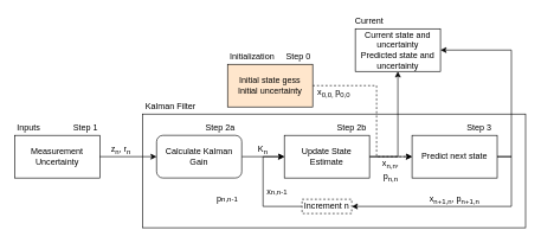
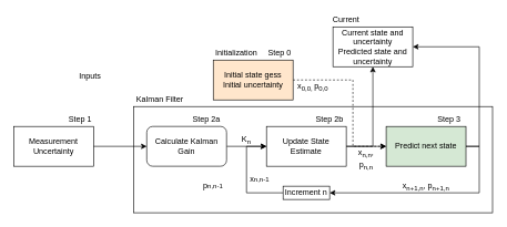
  <mxCell id="0" />
  <mxCell id="1" parent="0" />
  <mxCell id="2" value="Measurement&lt;br&gt;Uncertainty" style="rounded=0;whiteSpace=wrap;html=1;" vertex="1" parent="1"><mxGeometry x="20" y="190" width="120" height="60" as="geometry" /></mxCell>
- <mxCell id="3" value="Inputs" style="text;html=1;strokeColor=none;fillColor=none;align=center;verticalAlign=middle;whiteSpace=wrap;rounded=0;" vertex="1" parent="1"><mxGeometry x="20" y="170" width="40" height="20" as="geometry" /></mxCell>
+ <mxCell id="3" value="Inputs" style="text;html=1;strokeColor=none;fillColor=none;align=center;verticalAlign=middle;whiteSpace=wrap;rounded=0;" vertex="1" parent="1"><mxGeometry x="115" y="105" width="40" height="20" as="geometry" /></mxCell>
  <mxCell id="4" value="Step 1" style="text;html=1;strokeColor=none;fillColor=none;align=center;verticalAlign=middle;whiteSpace=wrap;rounded=0;" vertex="1" parent="1"><mxGeometry x="100" y="170" width="40" height="20" as="geometry" /></mxCell>
  <mxCell id="5" value="" style="rounded=0;whiteSpace=wrap;html=1;" vertex="1" parent="1"><mxGeometry x="200" y="160" width="540" height="160" as="geometry" /></mxCell>
  <mxCell id="6" style="edgeStyle=orthogonalEdgeStyle;rounded=0;orthogonalLoop=1;jettySize=auto;html=1;entryX=0;entryY=0.5;entryDx=0;entryDy=0;" edge="1" parent="1" source="7" target="11"><mxGeometry relative="1" as="geometry" /></mxCell>
  <mxCell id="7" value="Calculate Kalman Gain" style="whiteSpace=wrap;html=1;rounded=1;" vertex="1" parent="1"><mxGeometry x="220" y="190" width="120" height="60" as="geometry" /></mxCell>
  <mxCell id="8" value="Step 2a" style="text;html=1;strokeColor=none;fillColor=none;align=center;verticalAlign=middle;whiteSpace=wrap;rounded=0;" vertex="1" parent="1"><mxGeometry x="280" y="170" width="60" height="20" as="geometry" /></mxCell>
  <mxCell id="9" style="edgeStyle=orthogonalEdgeStyle;rounded=0;orthogonalLoop=1;jettySize=auto;html=1;exitX=1;exitY=0.5;exitDx=0;exitDy=0;entryX=0;entryY=0.5;entryDx=0;entryDy=0;" edge="1" parent="1" source="11" target="16"><mxGeometry relative="1" as="geometry" /></mxCell>
  <mxCell id="10" style="edgeStyle=orthogonalEdgeStyle;rounded=0;orthogonalLoop=1;jettySize=auto;html=1;exitX=1;exitY=0.5;exitDx=0;exitDy=0;entryX=0.5;entryY=1;entryDx=0;entryDy=0;" edge="1" parent="1" source="11" target="23"><mxGeometry relative="1" as="geometry" /></mxCell>
  <mxCell id="11" value="Update State Estimate" style="rounded=0;whiteSpace=wrap;html=1;" vertex="1" parent="1"><mxGeometry x="400" y="190" width="120" height="60" as="geometry" /></mxCell>
  <mxCell id="12" value="Step 2b" style="text;html=1;strokeColor=none;fillColor=none;align=center;verticalAlign=middle;whiteSpace=wrap;rounded=0;" vertex="1" parent="1"><mxGeometry x="470" y="170" width="50" height="20" as="geometry" /></mxCell>
  <mxCell id="13" value="K&lt;sub&gt;n&lt;/sub&gt;" style="text;html=1;strokeColor=none;fillColor=none;align=center;verticalAlign=middle;whiteSpace=wrap;rounded=0;" vertex="1" parent="1"><mxGeometry x="350" y="200" width="40" height="20" as="geometry" /></mxCell>
  <mxCell id="14" style="edgeStyle=orthogonalEdgeStyle;rounded=0;orthogonalLoop=1;jettySize=auto;html=1;exitX=1;exitY=0.5;exitDx=0;exitDy=0;entryX=1;entryY=0.5;entryDx=0;entryDy=0;" edge="1" parent="1" source="16" target="19"><mxGeometry relative="1" as="geometry" /></mxCell>
  <mxCell id="15" style="edgeStyle=orthogonalEdgeStyle;rounded=0;orthogonalLoop=1;jettySize=auto;html=1;exitX=1;exitY=0.5;exitDx=0;exitDy=0;entryX=1;entryY=0.5;entryDx=0;entryDy=0;" edge="1" parent="1" source="16" target="23"><mxGeometry relative="1" as="geometry" /></mxCell>
- <mxCell id="16" value="Predict next state" style="rounded=0;whiteSpace=wrap;html=1;" vertex="1" parent="1"><mxGeometry x="580" y="190" width="120" height="60" as="geometry" /></mxCell>
+ <mxCell id="16" value="Predict next state" style="rounded=0;whiteSpace=wrap;html=1;fillColor=#d5e8d4;" vertex="1" parent="1"><mxGeometry x="580" y="190" width="120" height="60" as="geometry" /></mxCell>
  <mxCell id="17" value="x&lt;sub&gt;n,n&lt;/sub&gt;, p&lt;sub&gt;n,n&lt;/sub&gt;" style="text;html=1;strokeColor=none;fillColor=none;align=center;verticalAlign=middle;whiteSpace=wrap;rounded=0;" vertex="1" parent="1"><mxGeometry x="530" y="230" width="40" height="20" as="geometry" /></mxCell>
  <mxCell id="18" style="edgeStyle=orthogonalEdgeStyle;rounded=0;orthogonalLoop=1;jettySize=auto;html=1;exitX=0;exitY=0.5;exitDx=0;exitDy=0;entryX=0;entryY=0.5;entryDx=0;entryDy=0;" edge="1" parent="1" source="19" target="11"><mxGeometry relative="1" as="geometry"><Array as="points"><mxPoint x="370" y="290" /><mxPoint x="370" y="220" /></Array></mxGeometry></mxCell>
- <mxCell id="19" value="Increment n" style="rounded=0;whiteSpace=wrap;html=1;dashed=1;" vertex="1" parent="1"><mxGeometry x="425" y="280" width="70" height="20" as="geometry" /></mxCell>
+ <mxCell id="19" value="Increment n" style="rounded=0;whiteSpace=wrap;html=1;" vertex="1" parent="1"><mxGeometry x="425" y="280" width="70" height="20" as="geometry" /></mxCell>
  <mxCell id="20" value="x&lt;sub&gt;n+1,n&lt;/sub&gt;, p&lt;sub&gt;n+1,n&lt;/sub&gt;" style="text;html=1;strokeColor=none;fillColor=none;align=center;verticalAlign=middle;whiteSpace=wrap;rounded=0;" vertex="1" parent="1"><mxGeometry x="600" y="270" width="80" height="20" as="geometry" /></mxCell>
  <mxCell id="21" value="x&lt;span style=&quot;font-size: 10px&quot;&gt;n,n-1&lt;/span&gt;" style="text;html=1;strokeColor=none;fillColor=none;align=center;verticalAlign=middle;whiteSpace=wrap;rounded=0;" vertex="1" parent="1"><mxGeometry x="370" y="260" width="40" height="20" as="geometry" /></mxCell>
  <mxCell id="22" value="p&lt;span style=&quot;font-size: 10px&quot;&gt;n,n-1&lt;/span&gt;" style="text;html=1;strokeColor=none;fillColor=none;align=center;verticalAlign=middle;whiteSpace=wrap;rounded=0;" vertex="1" parent="1"><mxGeometry x="300" y="270" width="40" height="20" as="geometry" /></mxCell>
  <mxCell id="23" value="Current state and uncertainty&lt;br&gt;Predicted state and uncertainty" style="rounded=0;whiteSpace=wrap;html=1;" vertex="1" parent="1"><mxGeometry x="500" y="40" width="120" height="60" as="geometry" /></mxCell>
  <mxCell id="24" value="Step 3" style="text;html=1;strokeColor=none;fillColor=none;align=center;verticalAlign=middle;whiteSpace=wrap;rounded=0;" vertex="1" parent="1"><mxGeometry x="650" y="170" width="50" height="20" as="geometry" /></mxCell>
  <mxCell id="25" value="Current" style="text;html=1;strokeColor=none;fillColor=none;align=center;verticalAlign=middle;whiteSpace=wrap;rounded=0;" vertex="1" parent="1"><mxGeometry x="500" y="20" width="40" height="20" as="geometry" /></mxCell>
  <mxCell id="26" style="edgeStyle=orthogonalEdgeStyle;rounded=0;orthogonalLoop=1;jettySize=auto;html=1;exitX=1;exitY=0.5;exitDx=0;exitDy=0;entryX=0;entryY=0.5;entryDx=0;entryDy=0;dashed=1;" edge="1" parent="1" source="27" target="16"><mxGeometry relative="1" as="geometry"><Array as="points"><mxPoint x="530" y="120" /><mxPoint x="530" y="220" /></Array></mxGeometry></mxCell>
  <mxCell id="27" value="Initial state gess&lt;br&gt;Initial uncertainty" style="rounded=0;whiteSpace=wrap;html=1;fillColor=#ffe6cc;" vertex="1" parent="1"><mxGeometry x="320" y="90" width="120" height="60" as="geometry" /></mxCell>
  <mxCell id="28" value="Initialization" style="text;html=1;strokeColor=none;fillColor=none;align=center;verticalAlign=middle;whiteSpace=wrap;rounded=0;" vertex="1" parent="1"><mxGeometry x="320" y="70" width="70" height="20" as="geometry" /></mxCell>
  <mxCell id="29" value="Step 0" style="text;html=1;strokeColor=none;fillColor=none;align=center;verticalAlign=middle;whiteSpace=wrap;rounded=0;" vertex="1" parent="1"><mxGeometry x="400" y="70" width="40" height="20" as="geometry" /></mxCell>
  <mxCell id="30" value="x&lt;sub&gt;0,0,&amp;nbsp;&lt;/sub&gt;p&lt;sub&gt;0,0&lt;/sub&gt;" style="text;html=1;strokeColor=none;fillColor=none;align=center;verticalAlign=middle;whiteSpace=wrap;rounded=0;" vertex="1" parent="1"><mxGeometry x="440" y="120" width="60" height="20" as="geometry" /></mxCell>
  <mxCell id="31" value="Kalman Filter" style="text;html=1;strokeColor=none;fillColor=none;align=center;verticalAlign=middle;whiteSpace=wrap;rounded=0;" vertex="1" parent="1"><mxGeometry x="200" y="140" width="80" height="20" as="geometry" /></mxCell>
  <mxCell id="32" style="edgeStyle=orthogonalEdgeStyle;rounded=0;orthogonalLoop=1;jettySize=auto;html=1;exitX=1;exitY=0.5;exitDx=0;exitDy=0;entryX=0;entryY=0.5;entryDx=0;entryDy=0;" edge="1" parent="1" source="2" target="7"><mxGeometry relative="1" as="geometry" /></mxCell>
- <mxCell id="33" value="z&lt;sub&gt;n&lt;/sub&gt;, r&lt;sub&gt;n&lt;/sub&gt;" style="text;html=1;strokeColor=none;fillColor=none;align=center;verticalAlign=middle;whiteSpace=wrap;rounded=0;" vertex="1" parent="1"><mxGeometry x="150" y="200" width="40" height="20" as="geometry" /></mxCell>
